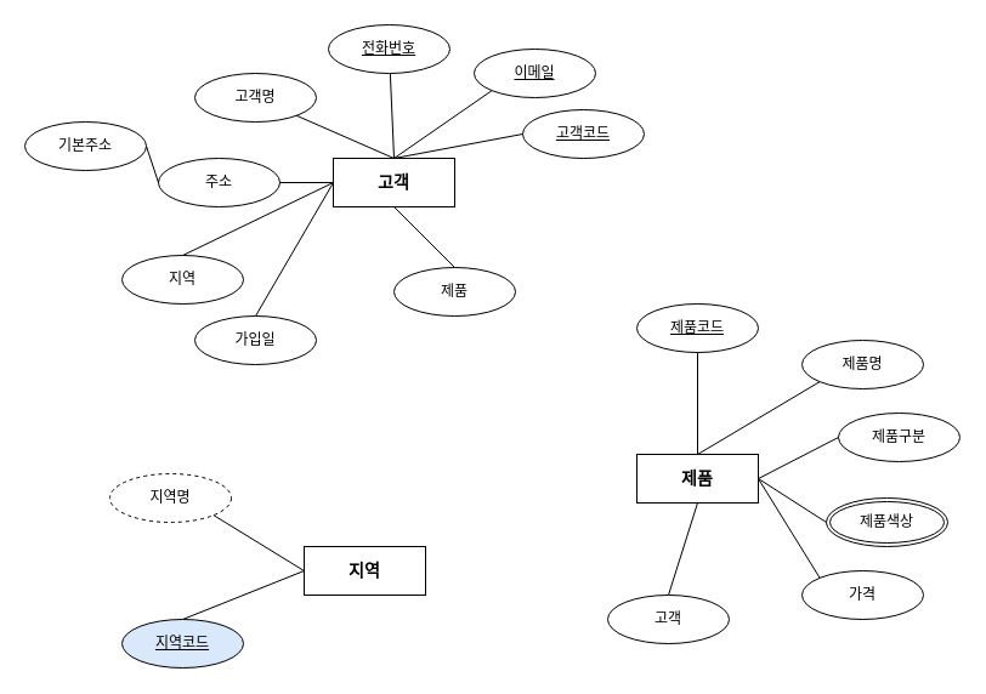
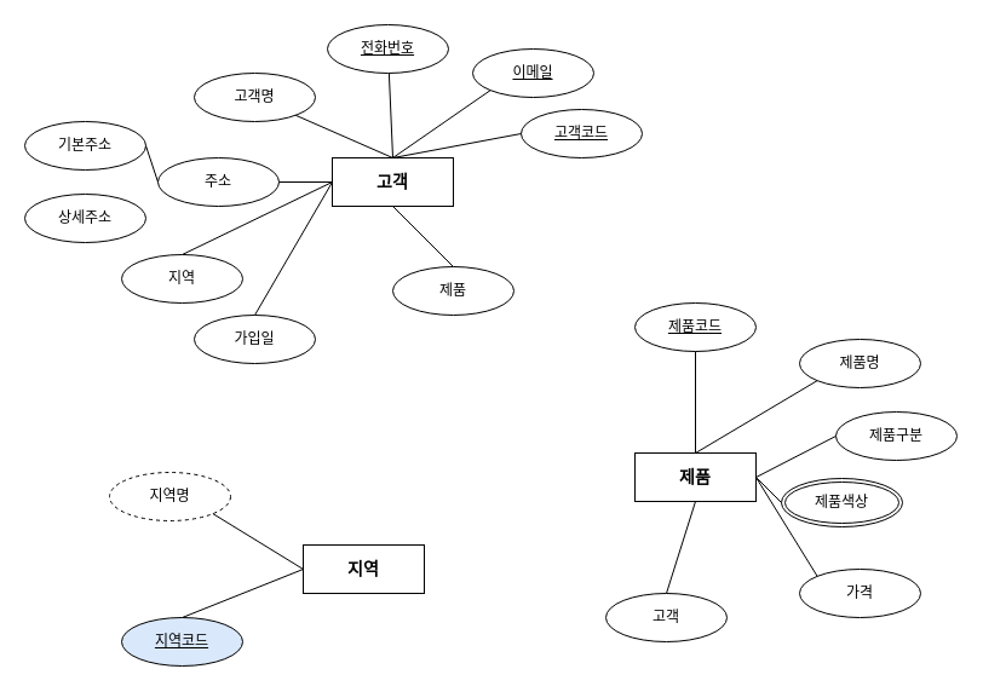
  <mxCell id="0" />
  <mxCell id="1" parent="0" />
  <mxCell id="2" value="&lt;b&gt;&lt;font style=&quot;font-size: 14px;&quot;&gt;고객&lt;/font&gt;&lt;/b&gt;" style="whiteSpace=wrap;html=1;align=center;" vertex="1" parent="1"><mxGeometry x="274" y="130" width="100" height="40" as="geometry" /></mxCell>
+ <mxCell id="3" value="상세주소" style="ellipse;whiteSpace=wrap;html=1;align=center;" vertex="1" parent="1"><mxGeometry x="20" y="160" width="100" height="40" as="geometry" /></mxCell>
  <mxCell id="4" value="고객명" style="ellipse;whiteSpace=wrap;html=1;align=center;" vertex="1" parent="1"><mxGeometry x="160" y="60" width="100" height="40" as="geometry" /></mxCell>
  <mxCell id="5" value="주소" style="ellipse;whiteSpace=wrap;html=1;align=center;" vertex="1" parent="1"><mxGeometry x="130" y="130" width="100" height="40" as="geometry" /></mxCell>
  <mxCell id="6" value="기본주소" style="ellipse;whiteSpace=wrap;html=1;align=center;" vertex="1" parent="1"><mxGeometry x="20" y="100" width="100" height="40" as="geometry" /></mxCell>
  <mxCell id="7" value="지역" style="ellipse;whiteSpace=wrap;html=1;align=center;" vertex="1" parent="1"><mxGeometry x="100" y="210" width="100" height="40" as="geometry" /></mxCell>
  <mxCell id="8" value="지역명" style="ellipse;whiteSpace=wrap;html=1;align=center;dashed=1;" vertex="1" parent="1"><mxGeometry x="90" y="390" width="100" height="40" as="geometry" /></mxCell>
  <mxCell id="9" value="제품명" style="ellipse;whiteSpace=wrap;html=1;align=center;" vertex="1" parent="1"><mxGeometry x="660" y="280" width="100" height="40" as="geometry" /></mxCell>
  <mxCell id="10" value="제품구분" style="ellipse;whiteSpace=wrap;html=1;align=center;" vertex="1" parent="1"><mxGeometry x="690" y="340" width="100" height="40" as="geometry" /></mxCell>
  <mxCell id="11" value="가격" style="ellipse;whiteSpace=wrap;html=1;align=center;" vertex="1" parent="1"><mxGeometry x="660" y="470" width="100" height="40" as="geometry" /></mxCell>
  <mxCell id="12" value="가입일" style="ellipse;whiteSpace=wrap;html=1;align=center;" vertex="1" parent="1"><mxGeometry x="160" y="260" width="100" height="40" as="geometry" /></mxCell>
  <mxCell id="13" value="제품" style="ellipse;whiteSpace=wrap;html=1;align=center;" vertex="1" parent="1"><mxGeometry x="324" y="220" width="100" height="40" as="geometry" /></mxCell>
  <mxCell id="14" value="&lt;b&gt;&lt;font style=&quot;font-size: 14px;&quot;&gt;제품&lt;/font&gt;&lt;/b&gt;" style="whiteSpace=wrap;html=1;align=center;" vertex="1" parent="1"><mxGeometry x="524" y="374" width="100" height="40" as="geometry" /></mxCell>
  <mxCell id="15" value="&lt;b&gt;&lt;font style=&quot;font-size: 14px;&quot;&gt;지역&lt;/font&gt;&lt;/b&gt;" style="whiteSpace=wrap;html=1;align=center;" vertex="1" parent="1"><mxGeometry x="250" y="450" width="100" height="40" as="geometry" /></mxCell>
  <mxCell id="16" value="전화번호" style="ellipse;whiteSpace=wrap;html=1;align=center;fontStyle=4;" vertex="1" parent="1"><mxGeometry x="270" y="20" width="100" height="40" as="geometry" /></mxCell>
  <mxCell id="17" value="이메일" style="ellipse;whiteSpace=wrap;html=1;align=center;fontStyle=4;" vertex="1" parent="1"><mxGeometry x="390" y="40" width="100" height="40" as="geometry" /></mxCell>
  <mxCell id="18" value="고객코드" style="ellipse;whiteSpace=wrap;html=1;align=center;fontStyle=4;" vertex="1" parent="1"><mxGeometry x="430" y="90" width="100" height="40" as="geometry" /></mxCell>
  <mxCell id="19" value="지역코드" style="ellipse;whiteSpace=wrap;html=1;align=center;fontStyle=4;fillColor=#dae8fc;" vertex="1" parent="1"><mxGeometry x="100" y="510" width="100" height="40" as="geometry" /></mxCell>
  <mxCell id="20" value="제품코드" style="ellipse;whiteSpace=wrap;html=1;align=center;fontStyle=4;" vertex="1" parent="1"><mxGeometry x="524" y="250" width="100" height="40" as="geometry" /></mxCell>
  <mxCell id="21" value="고객" style="ellipse;whiteSpace=wrap;html=1;align=center;" vertex="1" parent="1"><mxGeometry x="500" y="490" width="100" height="40" as="geometry" /></mxCell>
- <mxCell id="22" value="제품색상" style="ellipse;shape=doubleEllipse;margin=3;whiteSpace=wrap;html=1;align=center;" vertex="1" parent="1"><mxGeometry x="680" y="410" width="100" height="40" as="geometry" /></mxCell>
+ <mxCell id="22" value="제품색상" style="ellipse;shape=doubleEllipse;margin=3;whiteSpace=wrap;html=1;align=center;" vertex="1" parent="1"><mxGeometry x="645" y="395" width="100" height="40" as="geometry" /></mxCell>
  <mxCell id="23" value="" style="endArrow=none;html=1;rounded=0;entryX=0.5;entryY=0;entryDx=0;entryDy=0;" edge="1" parent="1" source="4" target="2"><mxGeometry relative="1" as="geometry"><mxPoint x="220" y="98.46" as="sourcePoint" /><mxPoint x="380" y="98.46" as="targetPoint" /></mxGeometry></mxCell>
  <mxCell id="24" value="" style="endArrow=none;html=1;rounded=0;entryX=0.5;entryY=0;entryDx=0;entryDy=0;" edge="1" parent="1" source="16" target="2"><mxGeometry relative="1" as="geometry"><mxPoint x="310" y="320" as="sourcePoint" /><mxPoint x="400" y="-40" as="targetPoint" /></mxGeometry></mxCell>
  <mxCell id="25" value="" style="endArrow=none;html=1;rounded=0;entryX=0.5;entryY=0;entryDx=0;entryDy=0;exitX=0;exitY=1;exitDx=0;exitDy=0;" edge="1" parent="1" source="17" target="2"><mxGeometry relative="1" as="geometry"><mxPoint x="380" y="450" as="sourcePoint" /><mxPoint x="540" y="450" as="targetPoint" /></mxGeometry></mxCell>
  <mxCell id="26" value="" style="endArrow=none;html=1;rounded=0;entryX=0.5;entryY=0;entryDx=0;entryDy=0;exitX=0;exitY=0.5;exitDx=0;exitDy=0;" edge="1" parent="1" source="18" target="2"><mxGeometry relative="1" as="geometry"><mxPoint x="390" y="460" as="sourcePoint" /><mxPoint x="550" y="460" as="targetPoint" /></mxGeometry></mxCell>
  <mxCell id="27" value="" style="endArrow=none;html=1;rounded=0;entryX=0.5;entryY=1;entryDx=0;entryDy=0;exitX=0.5;exitY=0;exitDx=0;exitDy=0;" edge="1" parent="1" source="13" target="2"><mxGeometry relative="1" as="geometry"><mxPoint x="400" y="470" as="sourcePoint" /><mxPoint x="560" y="470" as="targetPoint" /></mxGeometry></mxCell>
  <mxCell id="28" value="" style="endArrow=none;html=1;rounded=0;entryX=0;entryY=0.5;entryDx=0;entryDy=0;exitX=1;exitY=0.5;exitDx=0;exitDy=0;" edge="1" parent="1" source="5" target="2"><mxGeometry relative="1" as="geometry"><mxPoint x="410" y="480" as="sourcePoint" /><mxPoint x="570" y="480" as="targetPoint" /></mxGeometry></mxCell>
  <mxCell id="29" value="" style="endArrow=none;html=1;rounded=0;entryX=0;entryY=0.5;entryDx=0;entryDy=0;exitX=0.5;exitY=0;exitDx=0;exitDy=0;" edge="1" parent="1" source="7" target="2"><mxGeometry relative="1" as="geometry"><mxPoint x="420" y="490" as="sourcePoint" /><mxPoint x="580" y="490" as="targetPoint" /></mxGeometry></mxCell>
  <mxCell id="30" value="" style="endArrow=none;html=1;rounded=0;entryX=0;entryY=0.5;entryDx=0;entryDy=0;exitX=0.5;exitY=0;exitDx=0;exitDy=0;" edge="1" parent="1" source="12" target="2"><mxGeometry relative="1" as="geometry"><mxPoint x="430" y="500" as="sourcePoint" /><mxPoint x="590" y="500" as="targetPoint" /></mxGeometry></mxCell>
  <mxCell id="31" value="" style="endArrow=none;html=1;rounded=0;entryX=0;entryY=0.5;entryDx=0;entryDy=0;exitX=1;exitY=0.5;exitDx=0;exitDy=0;" edge="1" parent="1" source="6" target="5"><mxGeometry relative="1" as="geometry"><mxPoint x="440" y="510" as="sourcePoint" /><mxPoint x="600" y="510" as="targetPoint" /></mxGeometry></mxCell>
  <mxCell id="32" value="" style="endArrow=none;html=1;rounded=0;entryX=0;entryY=0.5;entryDx=0;entryDy=0;exitX=1;exitY=1;exitDx=0;exitDy=0;" edge="1" parent="1" source="8" target="15"><mxGeometry relative="1" as="geometry"><mxPoint x="460" y="530" as="sourcePoint" /><mxPoint x="620" y="530" as="targetPoint" /></mxGeometry></mxCell>
  <mxCell id="33" value="" style="endArrow=none;html=1;rounded=0;entryX=0;entryY=0.5;entryDx=0;entryDy=0;exitX=0.5;exitY=0;exitDx=0;exitDy=0;" edge="1" parent="1" source="19" target="15"><mxGeometry relative="1" as="geometry"><mxPoint x="470" y="540" as="sourcePoint" /><mxPoint x="630" y="540" as="targetPoint" /></mxGeometry></mxCell>
  <mxCell id="34" value="" style="endArrow=none;html=1;rounded=0;entryX=0.5;entryY=1;entryDx=0;entryDy=0;exitX=0.5;exitY=0;exitDx=0;exitDy=0;" edge="1" parent="1" source="21" target="14"><mxGeometry relative="1" as="geometry"><mxPoint x="480" y="550" as="sourcePoint" /><mxPoint x="640" y="550" as="targetPoint" /></mxGeometry></mxCell>
  <mxCell id="35" value="" style="endArrow=none;html=1;rounded=0;entryX=1;entryY=0.5;entryDx=0;entryDy=0;exitX=0;exitY=0;exitDx=0;exitDy=0;" edge="1" parent="1" source="11" target="14"><mxGeometry relative="1" as="geometry"><mxPoint x="490" y="560" as="sourcePoint" /><mxPoint x="650" y="560" as="targetPoint" /></mxGeometry></mxCell>
  <mxCell id="36" value="" style="endArrow=none;html=1;rounded=0;entryX=1;entryY=0.5;entryDx=0;entryDy=0;exitX=0;exitY=0.5;exitDx=0;exitDy=0;" edge="1" parent="1" source="22" target="14"><mxGeometry relative="1" as="geometry"><mxPoint x="500" y="570" as="sourcePoint" /><mxPoint x="660" y="570" as="targetPoint" /></mxGeometry></mxCell>
  <mxCell id="37" value="" style="endArrow=none;html=1;rounded=0;entryX=1;entryY=0.5;entryDx=0;entryDy=0;exitX=0;exitY=0.5;exitDx=0;exitDy=0;" edge="1" parent="1" source="10" target="14"><mxGeometry relative="1" as="geometry"><mxPoint x="510" y="580" as="sourcePoint" /><mxPoint x="670" y="580" as="targetPoint" /></mxGeometry></mxCell>
  <mxCell id="38" value="" style="endArrow=none;html=1;rounded=0;entryX=0.5;entryY=0;entryDx=0;entryDy=0;exitX=0;exitY=1;exitDx=0;exitDy=0;" edge="1" parent="1" source="9" target="14"><mxGeometry relative="1" as="geometry"><mxPoint x="520" y="590" as="sourcePoint" /><mxPoint x="680" y="590" as="targetPoint" /></mxGeometry></mxCell>
  <mxCell id="39" value="" style="endArrow=none;html=1;rounded=0;entryX=0.5;entryY=0;entryDx=0;entryDy=0;exitX=0.5;exitY=1;exitDx=0;exitDy=0;" edge="1" parent="1" source="20" target="14"><mxGeometry relative="1" as="geometry"><mxPoint x="540" y="610" as="sourcePoint" /><mxPoint x="700" y="610" as="targetPoint" /></mxGeometry></mxCell>
